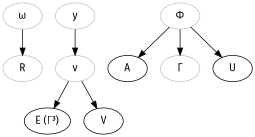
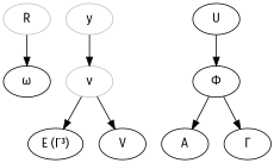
  digraph {
    fontname="Fira Sans"
    node [fontname="Fira Sans"]
    edge [fontname="Fira Sans"]
-   n1 [color=grey label="ω"]
+   n1 [color=black label="ω"]
    R [color=grey]
    n3 [color=grey label=y]
    n4 [color=grey label=v]
-   n5 [color=grey label="Φ"]
+   n5 [color=black label="Φ"]
    n6 [label="Α"]
-   n7 [label="Γ" color=grey]
+   n7 [label="Γ"]
    U
    n9 [label="E (Γ³)"]
    V
-   n1 -> R
+   R -> n1
    n3 -> n4
    n4 -> n9
    n4 -> V
    n5 -> n6
    n5 -> n7
-   n5 -> U
+   U -> n5
  }
